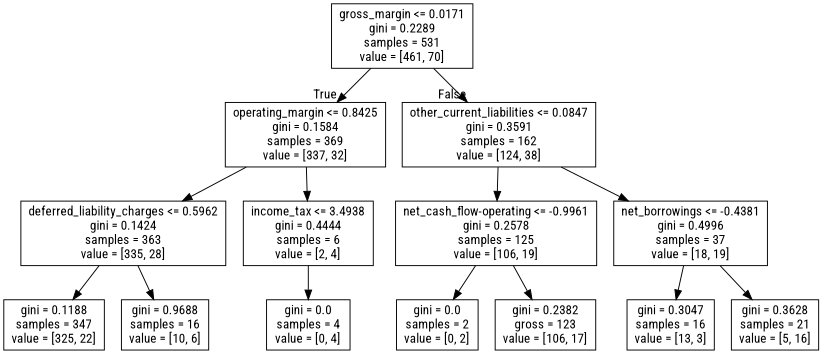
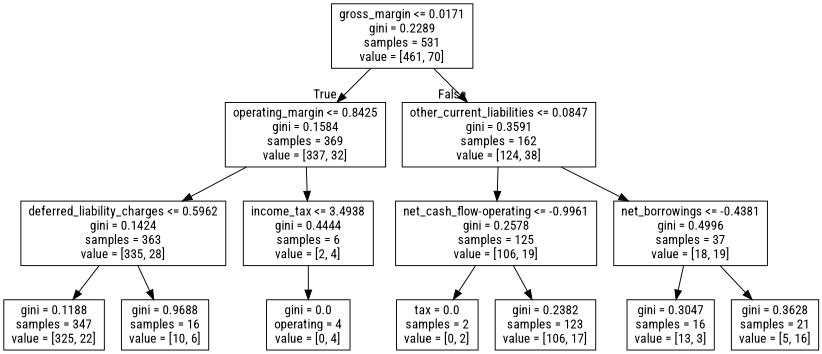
  digraph {
    fontname="Roboto Condensed"
    node [fontname="Roboto Condensed" shape=box]
    edge [fontname="Roboto Condensed"]
    n1 [label="gross_margin <= 0.0171\ngini = 0.2289\nsamples = 531\nvalue = [461, 70]"]
    n2 [label="operating_margin <= 0.8425\ngini = 0.1584\nsamples = 369\nvalue = [337, 32]"]
    n3 [label="other_current_liabilities <= 0.0847\ngini = 0.3591\nsamples = 162\nvalue = [124, 38]"]
    n4 [label="deferred_liability_charges <= 0.5962\ngini = 0.1424\nsamples = 363\nvalue = [335, 28]"]
    n5 [label="income_tax <= 3.4938\ngini = 0.4444\nsamples = 6\nvalue = [2, 4]"]
    n6 [label="net_cash_flow-operating <= -0.9961\ngini = 0.2578\nsamples = 125\nvalue = [106, 19]"]
    n7 [label="net_borrowings <= -0.4381\ngini = 0.4996\nsamples = 37\nvalue = [18, 19]"]
    n8 [label="gini = 0.1188\nsamples = 347\nvalue = [325, 22]"]
    n9 [label="gini = 0.9688\nsamples = 16\nvalue = [10, 6]"]
-   n10 [label="gini = 0.0\nsamples = 4\nvalue = [0, 4]"]
-   n11 [label="gini = 0.0\nsamples = 2\nvalue = [0, 2]"]
-   n12 [label="gini = 0.2382\ngross = 123\nvalue = [106, 17]"]
+   n10 [label="gini = 0.0\noperating = 4\nvalue = [0, 4]"]
+   n11 [label="tax = 0.0\nsamples = 2\nvalue = [0, 2]"]
+   n12 [label="gini = 0.2382\nsamples = 123\nvalue = [106, 17]"]
    n13 [label="gini = 0.3047\nsamples = 16\nvalue = [13, 3]"]
    n14 [label="gini = 0.3628\nsamples = 21\nvalue = [5, 16]"]
    n1 -> n2 [headlabel=True labelangle=45 labeldistance=2.5]
    n1 -> n3 [headlabel=False labelangle=-45 labeldistance=2.5]
    n2 -> n4
    n2 -> n5
    n3 -> n6
    n3 -> n7
    n4 -> n8
    n4 -> n9
    n5 -> n10
    n6 -> n11
    n6 -> n12
    n7 -> n13
    n7 -> n14
  }
